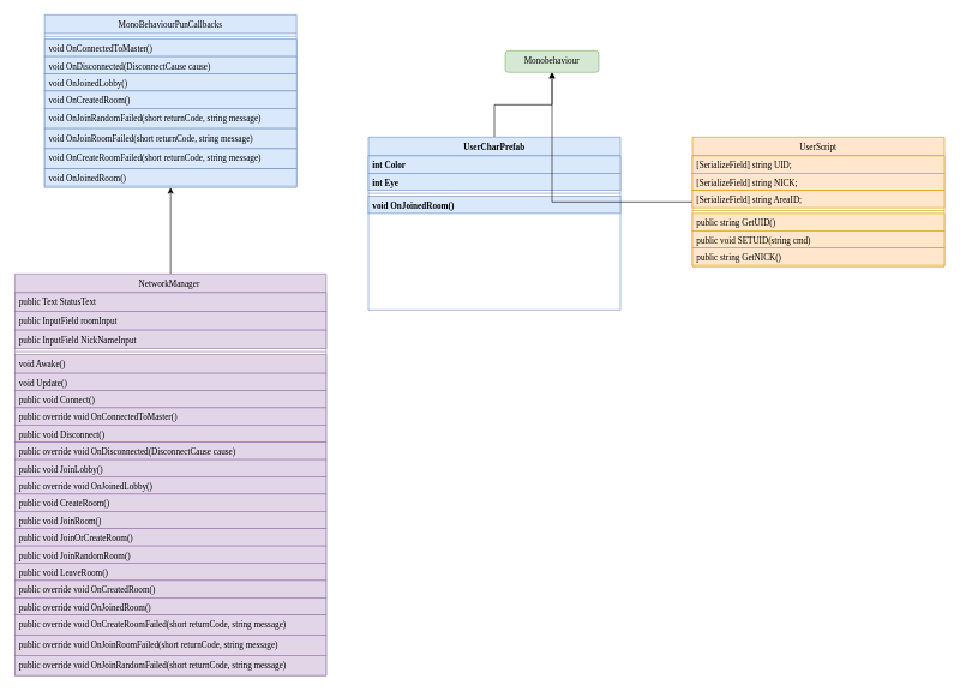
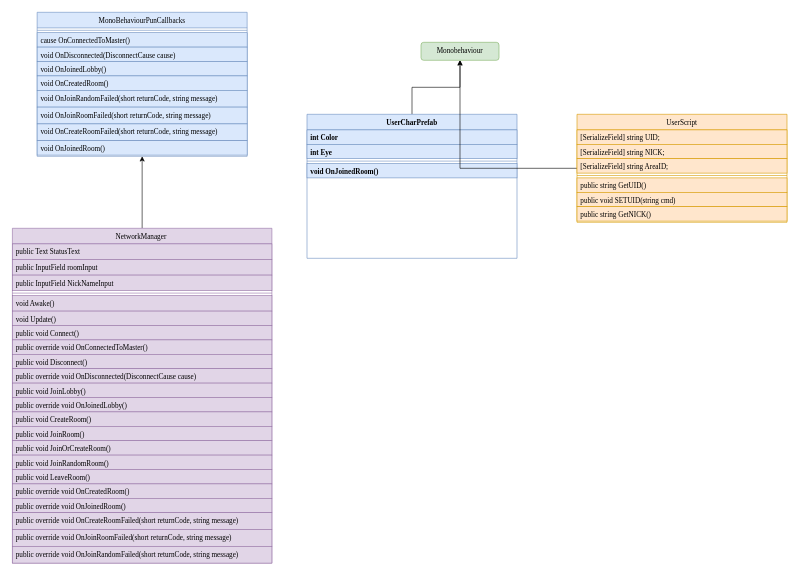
  <mxCell id="0" />
  <mxCell id="1" parent="0" />
  <mxCell id="2" value="MonoBehaviourPunCallbacks" style="swimlane;fontStyle=0;align=center;verticalAlign=top;childLayout=stackLayout;horizontal=1;startSize=26;horizontalStack=0;resizeParent=1;resizeLast=0;collapsible=1;marginBottom=0;rounded=0;shadow=0;strokeWidth=1;fontFamily=Jua;fontSource=https%3A%2F%2Ffonts.googleapis.com%2Fcss%3Ffamily%3DJua;fillColor=#dae8fc;strokeColor=#6c8ebf;" parent="1" vertex="1"><mxGeometry x="61.25" y="20" width="350" height="240" as="geometry"><mxRectangle x="340" y="380" width="170" height="26" as="alternateBounds" /></mxGeometry></mxCell>
  <mxCell id="3" value="" style="line;html=1;strokeWidth=1;align=left;verticalAlign=middle;spacingTop=-1;spacingLeft=3;spacingRight=3;rotatable=0;labelPosition=right;points=[];portConstraint=eastwest;fontFamily=Jua;fontSource=https%3A%2F%2Ffonts.googleapis.com%2Fcss%3Ffamily%3DJua;fillColor=#dae8fc;strokeColor=#6c8ebf;" parent="2" vertex="1"><mxGeometry y="26" width="350" height="8" as="geometry" /></mxCell>
- <mxCell id="4" value="void OnConnectedToMaster()" style="text;align=left;verticalAlign=top;spacingLeft=4;spacingRight=4;overflow=hidden;rotatable=0;points=[[0,0.5],[1,0.5]];portConstraint=eastwest;fontFamily=Jua;fontSource=https%3A%2F%2Ffonts.googleapis.com%2Fcss%3Ffamily%3DJua;fillColor=#dae8fc;strokeColor=#6c8ebf;" vertex="1" parent="2"><mxGeometry y="34" width="350" height="24" as="geometry" /></mxCell>
+ <mxCell id="4" value="cause OnConnectedToMaster()" style="text;align=left;verticalAlign=top;spacingLeft=4;spacingRight=4;overflow=hidden;rotatable=0;points=[[0,0.5],[1,0.5]];portConstraint=eastwest;fontFamily=Jua;fontSource=https%3A%2F%2Ffonts.googleapis.com%2Fcss%3Ffamily%3DJua;fillColor=#dae8fc;strokeColor=#6c8ebf;" vertex="1" parent="2"><mxGeometry y="34" width="350" height="24" as="geometry" /></mxCell>
  <mxCell id="5" value="void OnDisconnected(DisconnectCause cause)&#10;" style="text;align=left;verticalAlign=top;spacingLeft=4;spacingRight=4;overflow=hidden;rotatable=0;points=[[0,0.5],[1,0.5]];portConstraint=eastwest;fontFamily=Jua;fontSource=https%3A%2F%2Ffonts.googleapis.com%2Fcss%3Ffamily%3DJua;fillColor=#dae8fc;strokeColor=#6c8ebf;" vertex="1" parent="2"><mxGeometry y="58" width="350" height="24" as="geometry" /></mxCell>
  <mxCell id="6" value="void OnJoinedLobby() " style="text;align=left;verticalAlign=top;spacingLeft=4;spacingRight=4;overflow=hidden;rotatable=0;points=[[0,0.5],[1,0.5]];portConstraint=eastwest;fontFamily=Jua;fontSource=https%3A%2F%2Ffonts.googleapis.com%2Fcss%3Ffamily%3DJua;fillColor=#dae8fc;strokeColor=#6c8ebf;" vertex="1" parent="2"><mxGeometry y="82" width="350" height="24" as="geometry" /></mxCell>
  <mxCell id="7" value="void OnCreatedRoom()" style="text;align=left;verticalAlign=top;spacingLeft=4;spacingRight=4;overflow=hidden;rotatable=0;points=[[0,0.5],[1,0.5]];portConstraint=eastwest;fontFamily=Jua;fontSource=https%3A%2F%2Ffonts.googleapis.com%2Fcss%3Ffamily%3DJua;fillColor=#dae8fc;strokeColor=#6c8ebf;" vertex="1" parent="2"><mxGeometry y="106" width="350" height="24" as="geometry" /></mxCell>
  <mxCell id="8" value="void OnJoinRandomFailed(short returnCode, string message)" style="text;align=left;verticalAlign=top;spacingLeft=4;spacingRight=4;overflow=hidden;rotatable=0;points=[[0,0.5],[1,0.5]];portConstraint=eastwest;fontFamily=Jua;fontSource=https%3A%2F%2Ffonts.googleapis.com%2Fcss%3Ffamily%3DJua;fillColor=#dae8fc;strokeColor=#6c8ebf;" vertex="1" parent="2"><mxGeometry y="130" width="350" height="28" as="geometry" /></mxCell>
  <mxCell id="9" value="void OnJoinRoomFailed(short returnCode, string message)" style="text;align=left;verticalAlign=top;spacingLeft=4;spacingRight=4;overflow=hidden;rotatable=0;points=[[0,0.5],[1,0.5]];portConstraint=eastwest;fontFamily=Jua;fontSource=https%3A%2F%2Ffonts.googleapis.com%2Fcss%3Ffamily%3DJua;fillColor=#dae8fc;strokeColor=#6c8ebf;" vertex="1" parent="2"><mxGeometry y="158" width="350" height="28" as="geometry" /></mxCell>
  <mxCell id="10" value="void OnCreateRoomFailed(short returnCode, string message)" style="text;align=left;verticalAlign=top;spacingLeft=4;spacingRight=4;overflow=hidden;rotatable=0;points=[[0,0.5],[1,0.5]];portConstraint=eastwest;fontFamily=Jua;fontSource=https%3A%2F%2Ffonts.googleapis.com%2Fcss%3Ffamily%3DJua;fillColor=#dae8fc;strokeColor=#6c8ebf;" vertex="1" parent="2"><mxGeometry y="186" width="350" height="28" as="geometry" /></mxCell>
  <mxCell id="11" value="void OnJoinedRoom() " style="text;align=left;verticalAlign=top;spacingLeft=4;spacingRight=4;overflow=hidden;rotatable=0;points=[[0,0.5],[1,0.5]];portConstraint=eastwest;fontFamily=Jua;fontSource=https%3A%2F%2Ffonts.googleapis.com%2Fcss%3Ffamily%3DJua;fillColor=#dae8fc;strokeColor=#6c8ebf;" vertex="1" parent="2"><mxGeometry y="214" width="350" height="24" as="geometry" /></mxCell>
  <mxCell id="12" style="edgeStyle=orthogonalEdgeStyle;rounded=0;orthogonalLoop=1;jettySize=auto;html=1;exitX=0.5;exitY=0;exitDx=0;exitDy=0;entryX=0.5;entryY=1;entryDx=0;entryDy=0;fontFamily=Jua;fontSource=https%3A%2F%2Ffonts.googleapis.com%2Fcss%3Ffamily%3DJua;" edge="1" parent="1" source="13" target="2"><mxGeometry relative="1" as="geometry" /></mxCell>
  <mxCell id="13" value="NetworkManager " style="swimlane;fontStyle=0;align=center;verticalAlign=top;childLayout=stackLayout;horizontal=1;startSize=26;horizontalStack=0;resizeParent=1;resizeLast=0;collapsible=1;marginBottom=0;rounded=0;shadow=0;strokeWidth=1;fontFamily=Jua;fontSource=https%3A%2F%2Ffonts.googleapis.com%2Fcss%3Ffamily%3DJua;fillColor=#e1d5e7;strokeColor=#9673a6;" vertex="1" parent="1"><mxGeometry x="20" y="380" width="432.5" height="558" as="geometry"><mxRectangle x="550" y="140" width="160" height="26" as="alternateBounds" /></mxGeometry></mxCell>
  <mxCell id="14" value="public Text StatusText" style="text;align=left;verticalAlign=top;spacingLeft=4;spacingRight=4;overflow=hidden;rotatable=0;points=[[0,0.5],[1,0.5]];portConstraint=eastwest;fontFamily=Jua;fontSource=https%3A%2F%2Ffonts.googleapis.com%2Fcss%3Ffamily%3DJua;fillColor=#e1d5e7;strokeColor=#9673a6;" vertex="1" parent="13"><mxGeometry y="26" width="432.5" height="26" as="geometry" /></mxCell>
  <mxCell id="15" value="public InputField roomInput" style="text;align=left;verticalAlign=top;spacingLeft=4;spacingRight=4;overflow=hidden;rotatable=0;points=[[0,0.5],[1,0.5]];portConstraint=eastwest;fontFamily=Jua;fontSource=https%3A%2F%2Ffonts.googleapis.com%2Fcss%3Ffamily%3DJua;fillColor=#e1d5e7;strokeColor=#9673a6;" vertex="1" parent="13"><mxGeometry y="52" width="432.5" height="26" as="geometry" /></mxCell>
  <mxCell id="16" value="public InputField NickNameInput" style="text;align=left;verticalAlign=top;spacingLeft=4;spacingRight=4;overflow=hidden;rotatable=0;points=[[0,0.5],[1,0.5]];portConstraint=eastwest;fontFamily=Jua;fontSource=https%3A%2F%2Ffonts.googleapis.com%2Fcss%3Ffamily%3DJua;fillColor=#e1d5e7;strokeColor=#9673a6;" vertex="1" parent="13"><mxGeometry y="78" width="432.5" height="26" as="geometry" /></mxCell>
  <mxCell id="17" value="" style="line;html=1;strokeWidth=1;align=left;verticalAlign=middle;spacingTop=-1;spacingLeft=3;spacingRight=3;rotatable=0;labelPosition=right;points=[];portConstraint=eastwest;fontFamily=Jua;fontSource=https%3A%2F%2Ffonts.googleapis.com%2Fcss%3Ffamily%3DJua;fillColor=#e1d5e7;strokeColor=#9673a6;" vertex="1" parent="13"><mxGeometry y="104" width="432.5" height="8" as="geometry" /></mxCell>
  <mxCell id="18" value="void Awake() " style="text;align=left;verticalAlign=top;spacingLeft=4;spacingRight=4;overflow=hidden;rotatable=0;points=[[0,0.5],[1,0.5]];portConstraint=eastwest;fontFamily=Jua;fontSource=https%3A%2F%2Ffonts.googleapis.com%2Fcss%3Ffamily%3DJua;fillColor=#e1d5e7;strokeColor=#9673a6;" vertex="1" parent="13"><mxGeometry y="112" width="432.5" height="26" as="geometry" /></mxCell>
  <mxCell id="19" value="void Update()" style="text;align=left;verticalAlign=top;spacingLeft=4;spacingRight=4;overflow=hidden;rotatable=0;points=[[0,0.5],[1,0.5]];portConstraint=eastwest;fontFamily=Jua;fontSource=https%3A%2F%2Ffonts.googleapis.com%2Fcss%3Ffamily%3DJua;fillColor=#e1d5e7;strokeColor=#9673a6;" vertex="1" parent="13"><mxGeometry y="138" width="432.5" height="24" as="geometry" /></mxCell>
  <mxCell id="20" value="public void Connect()" style="text;align=left;verticalAlign=top;spacingLeft=4;spacingRight=4;overflow=hidden;rotatable=0;points=[[0,0.5],[1,0.5]];portConstraint=eastwest;fontFamily=Jua;fontSource=https%3A%2F%2Ffonts.googleapis.com%2Fcss%3Ffamily%3DJua;fillColor=#e1d5e7;strokeColor=#9673a6;" vertex="1" parent="13"><mxGeometry y="162" width="432.5" height="24" as="geometry" /></mxCell>
  <mxCell id="21" value="public override void OnConnectedToMaster()" style="text;align=left;verticalAlign=top;spacingLeft=4;spacingRight=4;overflow=hidden;rotatable=0;points=[[0,0.5],[1,0.5]];portConstraint=eastwest;fontFamily=Jua;fontSource=https%3A%2F%2Ffonts.googleapis.com%2Fcss%3Ffamily%3DJua;fillColor=#e1d5e7;strokeColor=#9673a6;" vertex="1" parent="13"><mxGeometry y="186" width="432.5" height="24" as="geometry" /></mxCell>
  <mxCell id="22" value="public void Disconnect() " style="text;align=left;verticalAlign=top;spacingLeft=4;spacingRight=4;overflow=hidden;rotatable=0;points=[[0,0.5],[1,0.5]];portConstraint=eastwest;fontFamily=Jua;fontSource=https%3A%2F%2Ffonts.googleapis.com%2Fcss%3Ffamily%3DJua;fillColor=#e1d5e7;strokeColor=#9673a6;" vertex="1" parent="13"><mxGeometry y="210" width="432.5" height="24" as="geometry" /></mxCell>
  <mxCell id="23" value="public override void OnDisconnected(DisconnectCause cause)" style="text;align=left;verticalAlign=top;spacingLeft=4;spacingRight=4;overflow=hidden;rotatable=0;points=[[0,0.5],[1,0.5]];portConstraint=eastwest;fontFamily=Jua;fontSource=https%3A%2F%2Ffonts.googleapis.com%2Fcss%3Ffamily%3DJua;fillColor=#e1d5e7;strokeColor=#9673a6;" vertex="1" parent="13"><mxGeometry y="234" width="432.5" height="24" as="geometry" /></mxCell>
  <mxCell id="24" value="public void JoinLobby()" style="text;align=left;verticalAlign=top;spacingLeft=4;spacingRight=4;overflow=hidden;rotatable=0;points=[[0,0.5],[1,0.5]];portConstraint=eastwest;fontFamily=Jua;fontSource=https%3A%2F%2Ffonts.googleapis.com%2Fcss%3Ffamily%3DJua;fillColor=#e1d5e7;strokeColor=#9673a6;" vertex="1" parent="13"><mxGeometry y="258" width="432.5" height="24" as="geometry" /></mxCell>
  <mxCell id="25" value="public override void OnJoinedLobby() " style="text;align=left;verticalAlign=top;spacingLeft=4;spacingRight=4;overflow=hidden;rotatable=0;points=[[0,0.5],[1,0.5]];portConstraint=eastwest;fontFamily=Jua;fontSource=https%3A%2F%2Ffonts.googleapis.com%2Fcss%3Ffamily%3DJua;fillColor=#e1d5e7;strokeColor=#9673a6;" vertex="1" parent="13"><mxGeometry y="282" width="432.5" height="24" as="geometry" /></mxCell>
  <mxCell id="26" value="public void CreateRoom()" style="text;align=left;verticalAlign=top;spacingLeft=4;spacingRight=4;overflow=hidden;rotatable=0;points=[[0,0.5],[1,0.5]];portConstraint=eastwest;fontFamily=Jua;fontSource=https%3A%2F%2Ffonts.googleapis.com%2Fcss%3Ffamily%3DJua;fillColor=#e1d5e7;strokeColor=#9673a6;" vertex="1" parent="13"><mxGeometry y="306" width="432.5" height="24" as="geometry" /></mxCell>
  <mxCell id="27" value="public void JoinRoom()" style="text;align=left;verticalAlign=top;spacingLeft=4;spacingRight=4;overflow=hidden;rotatable=0;points=[[0,0.5],[1,0.5]];portConstraint=eastwest;fontFamily=Jua;fontSource=https%3A%2F%2Ffonts.googleapis.com%2Fcss%3Ffamily%3DJua;fillColor=#e1d5e7;strokeColor=#9673a6;" vertex="1" parent="13"><mxGeometry y="330" width="432.5" height="24" as="geometry" /></mxCell>
  <mxCell id="28" value="public void JoinOrCreateRoom()" style="text;align=left;verticalAlign=top;spacingLeft=4;spacingRight=4;overflow=hidden;rotatable=0;points=[[0,0.5],[1,0.5]];portConstraint=eastwest;fontFamily=Jua;fontSource=https%3A%2F%2Ffonts.googleapis.com%2Fcss%3Ffamily%3DJua;fillColor=#e1d5e7;strokeColor=#9673a6;" vertex="1" parent="13"><mxGeometry y="354" width="432.5" height="24" as="geometry" /></mxCell>
  <mxCell id="29" value="public void JoinRandomRoom()" style="text;align=left;verticalAlign=top;spacingLeft=4;spacingRight=4;overflow=hidden;rotatable=0;points=[[0,0.5],[1,0.5]];portConstraint=eastwest;fontFamily=Jua;fontSource=https%3A%2F%2Ffonts.googleapis.com%2Fcss%3Ffamily%3DJua;fillColor=#e1d5e7;strokeColor=#9673a6;" vertex="1" parent="13"><mxGeometry y="378" width="432.5" height="24" as="geometry" /></mxCell>
  <mxCell id="30" value="public void LeaveRoom()" style="text;align=left;verticalAlign=top;spacingLeft=4;spacingRight=4;overflow=hidden;rotatable=0;points=[[0,0.5],[1,0.5]];portConstraint=eastwest;fontFamily=Jua;fontSource=https%3A%2F%2Ffonts.googleapis.com%2Fcss%3Ffamily%3DJua;fillColor=#e1d5e7;strokeColor=#9673a6;" vertex="1" parent="13"><mxGeometry y="402" width="432.5" height="24" as="geometry" /></mxCell>
  <mxCell id="31" value="public override void OnCreatedRoom()" style="text;align=left;verticalAlign=top;spacingLeft=4;spacingRight=4;overflow=hidden;rotatable=0;points=[[0,0.5],[1,0.5]];portConstraint=eastwest;fontFamily=Jua;fontSource=https%3A%2F%2Ffonts.googleapis.com%2Fcss%3Ffamily%3DJua;fillColor=#e1d5e7;strokeColor=#9673a6;" vertex="1" parent="13"><mxGeometry y="426" width="432.5" height="24" as="geometry" /></mxCell>
  <mxCell id="32" value="public override void OnJoinedRoom() " style="text;align=left;verticalAlign=top;spacingLeft=4;spacingRight=4;overflow=hidden;rotatable=0;points=[[0,0.5],[1,0.5]];portConstraint=eastwest;fontFamily=Jua;fontSource=https%3A%2F%2Ffonts.googleapis.com%2Fcss%3Ffamily%3DJua;fillColor=#e1d5e7;strokeColor=#9673a6;" vertex="1" parent="13"><mxGeometry y="450" width="432.5" height="24" as="geometry" /></mxCell>
  <mxCell id="33" value="public override void OnCreateRoomFailed(short returnCode, string message)" style="text;align=left;verticalAlign=top;spacingLeft=4;spacingRight=4;overflow=hidden;rotatable=0;points=[[0,0.5],[1,0.5]];portConstraint=eastwest;fontFamily=Jua;fontSource=https%3A%2F%2Ffonts.googleapis.com%2Fcss%3Ffamily%3DJua;fillColor=#e1d5e7;strokeColor=#9673a6;" vertex="1" parent="13"><mxGeometry y="474" width="432.5" height="28" as="geometry" /></mxCell>
  <mxCell id="34" value="public override void OnJoinRoomFailed(short returnCode, string message)" style="text;align=left;verticalAlign=top;spacingLeft=4;spacingRight=4;overflow=hidden;rotatable=0;points=[[0,0.5],[1,0.5]];portConstraint=eastwest;fontFamily=Jua;fontSource=https%3A%2F%2Ffonts.googleapis.com%2Fcss%3Ffamily%3DJua;fillColor=#e1d5e7;strokeColor=#9673a6;" vertex="1" parent="13"><mxGeometry y="502" width="432.5" height="28" as="geometry" /></mxCell>
  <mxCell id="35" value="public override void OnJoinRandomFailed(short returnCode, string message)" style="text;align=left;verticalAlign=top;spacingLeft=4;spacingRight=4;overflow=hidden;rotatable=0;points=[[0,0.5],[1,0.5]];portConstraint=eastwest;fontFamily=Jua;fontSource=https%3A%2F%2Ffonts.googleapis.com%2Fcss%3Ffamily%3DJua;fillColor=#e1d5e7;strokeColor=#9673a6;" vertex="1" parent="13"><mxGeometry y="530" width="432.5" height="28" as="geometry" /></mxCell>
  <mxCell id="36" value="Monobehaviour" style="rounded=1;whiteSpace=wrap;html=1;fontFamily=Jua;fontSource=https%3A%2F%2Ffonts.googleapis.com%2Fcss%3Ffamily%3DJua;fillColor=#d5e8d4;strokeColor=#82b366;" vertex="1" parent="1"><mxGeometry x="701" y="70" width="130" height="30" as="geometry" /></mxCell>
  <mxCell id="37" style="edgeStyle=orthogonalEdgeStyle;rounded=0;orthogonalLoop=1;jettySize=auto;html=1;entryX=0.5;entryY=1;entryDx=0;entryDy=0;fontFamily=Jua;fontSource=https%3A%2F%2Ffonts.googleapis.com%2Fcss%3Ffamily%3DJua;" edge="1" parent="1" source="38" target="36"><mxGeometry relative="1" as="geometry" /></mxCell>
  <mxCell id="38" value="UserCharPrefab" style="swimlane;fontStyle=1;align=center;verticalAlign=top;childLayout=stackLayout;horizontal=1;startSize=26;horizontalStack=0;resizeParent=1;resizeLast=0;collapsible=1;marginBottom=0;rounded=0;shadow=0;strokeWidth=1;fontFamily=Jua;fontSource=https%3A%2F%2Ffonts.googleapis.com%2Fcss%3Ffamily%3DJua;fillColor=#dae8fc;strokeColor=#6c8ebf;" vertex="1" parent="1"><mxGeometry x="511" y="190" width="350" height="240" as="geometry"><mxRectangle x="340" y="380" width="170" height="26" as="alternateBounds" /></mxGeometry></mxCell>
  <mxCell id="39" value="int Color&#10;" style="text;align=left;verticalAlign=top;spacingLeft=4;spacingRight=4;overflow=hidden;rotatable=0;points=[[0,0.5],[1,0.5]];portConstraint=eastwest;fontFamily=Jua;fontSource=https%3A%2F%2Ffonts.googleapis.com%2Fcss%3Ffamily%3DJua;fillColor=#dae8fc;strokeColor=#6c8ebf;fontStyle=1" vertex="1" parent="38"><mxGeometry y="26" width="350" height="24" as="geometry" /></mxCell>
  <mxCell id="40" value="int Eye" style="text;align=left;verticalAlign=top;spacingLeft=4;spacingRight=4;overflow=hidden;rotatable=0;points=[[0,0.5],[1,0.5]];portConstraint=eastwest;fontFamily=Jua;fontSource=https%3A%2F%2Ffonts.googleapis.com%2Fcss%3Ffamily%3DJua;fillColor=#dae8fc;strokeColor=#6c8ebf;fontStyle=1" vertex="1" parent="38"><mxGeometry y="50" width="350" height="24" as="geometry" /></mxCell>
  <mxCell id="41" value="" style="line;html=1;strokeWidth=1;align=left;verticalAlign=middle;spacingTop=-1;spacingLeft=3;spacingRight=3;rotatable=0;labelPosition=right;points=[];portConstraint=eastwest;fontFamily=Jua;fontSource=https%3A%2F%2Ffonts.googleapis.com%2Fcss%3Ffamily%3DJua;fillColor=#dae8fc;strokeColor=#6c8ebf;fontStyle=1" vertex="1" parent="38"><mxGeometry y="74" width="350" height="8" as="geometry" /></mxCell>
  <mxCell id="42" value="void OnJoinedRoom() " style="text;align=left;verticalAlign=top;spacingLeft=4;spacingRight=4;overflow=hidden;rotatable=0;points=[[0,0.5],[1,0.5]];portConstraint=eastwest;fontFamily=Jua;fontSource=https%3A%2F%2Ffonts.googleapis.com%2Fcss%3Ffamily%3DJua;fillColor=#dae8fc;strokeColor=#6c8ebf;fontStyle=1" vertex="1" parent="38"><mxGeometry y="82" width="350" height="24" as="geometry" /></mxCell>
  <mxCell id="43" style="edgeStyle=orthogonalEdgeStyle;rounded=0;orthogonalLoop=1;jettySize=auto;html=1;entryX=0.5;entryY=1;entryDx=0;entryDy=0;fontFamily=Jua;fontSource=https%3A%2F%2Ffonts.googleapis.com%2Fcss%3Ffamily%3DJua;" edge="1" parent="1" source="44" target="36"><mxGeometry relative="1" as="geometry" /></mxCell>
  <mxCell id="44" value="UserScript" style="swimlane;fontStyle=0;align=center;verticalAlign=top;childLayout=stackLayout;horizontal=1;startSize=26;horizontalStack=0;resizeParent=1;resizeLast=0;collapsible=1;marginBottom=0;rounded=0;shadow=0;strokeWidth=1;fontFamily=Jua;fontSource=https%3A%2F%2Ffonts.googleapis.com%2Fcss%3Ffamily%3DJua;fillColor=#ffe6cc;strokeColor=#d79b00;" vertex="1" parent="1"><mxGeometry x="961" y="190" width="350" height="180" as="geometry"><mxRectangle x="340" y="380" width="170" height="26" as="alternateBounds" /></mxGeometry></mxCell>
  <mxCell id="45" value="[SerializeField] string UID;" style="text;align=left;verticalAlign=top;spacingLeft=4;spacingRight=4;overflow=hidden;rotatable=0;points=[[0,0.5],[1,0.5]];portConstraint=eastwest;fontFamily=Jua;fontSource=https%3A%2F%2Ffonts.googleapis.com%2Fcss%3Ffamily%3DJua;fillColor=#ffe6cc;strokeColor=#d79b00;" vertex="1" parent="44"><mxGeometry y="26" width="350" height="24" as="geometry" /></mxCell>
  <mxCell id="46" value="    [SerializeField] string NICK;" style="text;align=left;verticalAlign=top;spacingLeft=4;spacingRight=4;overflow=hidden;rotatable=0;points=[[0,0.5],[1,0.5]];portConstraint=eastwest;fontFamily=Jua;fontSource=https%3A%2F%2Ffonts.googleapis.com%2Fcss%3Ffamily%3DJua;fillColor=#ffe6cc;strokeColor=#d79b00;" vertex="1" parent="44"><mxGeometry y="50" width="350" height="24" as="geometry" /></mxCell>
  <mxCell id="47" value="    [SerializeField] string AreaID;" style="text;align=left;verticalAlign=top;spacingLeft=4;spacingRight=4;overflow=hidden;rotatable=0;points=[[0,0.5],[1,0.5]];portConstraint=eastwest;fontFamily=Jua;fontSource=https%3A%2F%2Ffonts.googleapis.com%2Fcss%3Ffamily%3DJua;fillColor=#ffe6cc;strokeColor=#d79b00;" vertex="1" parent="44"><mxGeometry y="74" width="350" height="24" as="geometry" /></mxCell>
  <mxCell id="48" value="" style="line;html=1;strokeWidth=1;align=left;verticalAlign=middle;spacingTop=-1;spacingLeft=3;spacingRight=3;rotatable=0;labelPosition=right;points=[];portConstraint=eastwest;fontFamily=Jua;fontSource=https%3A%2F%2Ffonts.googleapis.com%2Fcss%3Ffamily%3DJua;fillColor=#ffe6cc;strokeColor=#d79b00;" vertex="1" parent="44"><mxGeometry y="98" width="350" height="8" as="geometry" /></mxCell>
  <mxCell id="49" value=" public string GetUID()" style="text;align=left;verticalAlign=top;spacingLeft=4;spacingRight=4;overflow=hidden;rotatable=0;points=[[0,0.5],[1,0.5]];portConstraint=eastwest;fontFamily=Jua;fontSource=https%3A%2F%2Ffonts.googleapis.com%2Fcss%3Ffamily%3DJua;fillColor=#ffe6cc;strokeColor=#d79b00;" vertex="1" parent="44"><mxGeometry y="106" width="350" height="24" as="geometry" /></mxCell>
  <mxCell id="50" value=" public void SETUID(string cmd)" style="text;align=left;verticalAlign=top;spacingLeft=4;spacingRight=4;overflow=hidden;rotatable=0;points=[[0,0.5],[1,0.5]];portConstraint=eastwest;fontFamily=Jua;fontSource=https%3A%2F%2Ffonts.googleapis.com%2Fcss%3Ffamily%3DJua;fillColor=#ffe6cc;strokeColor=#d79b00;" vertex="1" parent="44"><mxGeometry y="130" width="350" height="24" as="geometry" /></mxCell>
  <mxCell id="51" value="public string GetNICK()" style="text;align=left;verticalAlign=top;spacingLeft=4;spacingRight=4;overflow=hidden;rotatable=0;points=[[0,0.5],[1,0.5]];portConstraint=eastwest;fontFamily=Jua;fontSource=https%3A%2F%2Ffonts.googleapis.com%2Fcss%3Ffamily%3DJua;fillColor=#ffe6cc;strokeColor=#d79b00;" vertex="1" parent="44"><mxGeometry y="154" width="350" height="24" as="geometry" /></mxCell>
